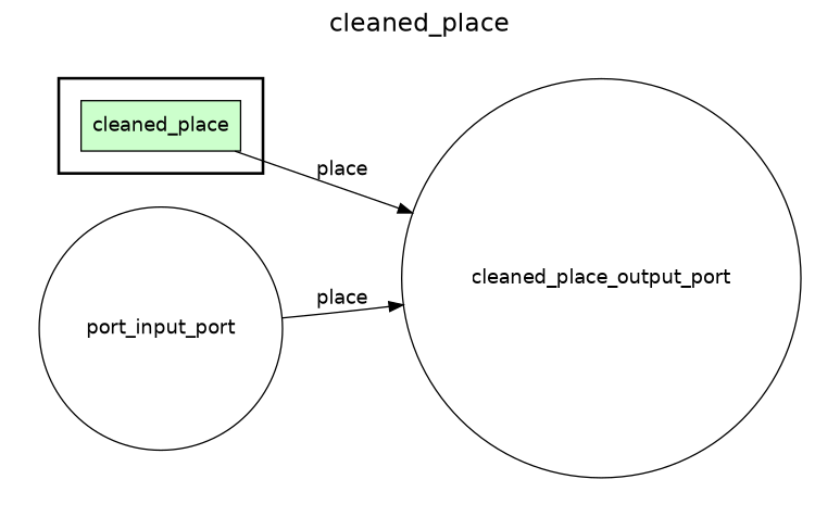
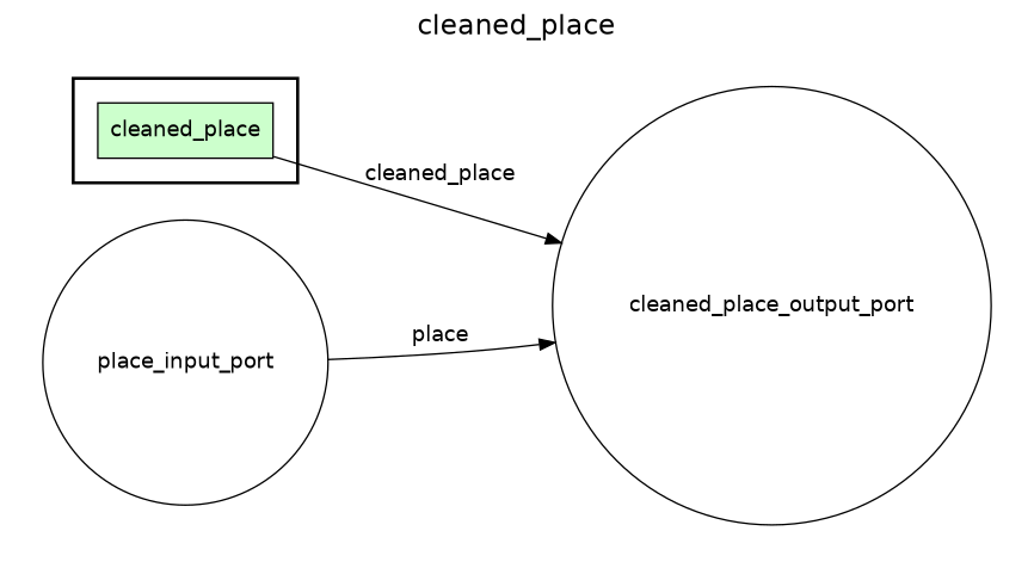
  digraph {
    fontname=Helvetica
    fontsize=18
    label=cleaned_place
    labelloc=t
    rankdir=LR
    node [fillcolor="#FFFFFF" fontname=Helvetica peripheries=1 shape=circle style=filled]
    edge [fontname=Helvetica]
    cleaned_place [fillcolor="#CCFFCC" shape=box]
-   place_input_port [width=0.2 label=port_input_port]
+   place_input_port [width=0.2]
    cleaned_place_output_port [width=0.2]
    subgraph cluster_1 {
      color=black
      label=""
      penwidth=2
      subgraph cluster_2 {
        color=black
        label=""
        penwidth=0
        cleaned_place
      }
    }
    subgraph cluster_3 {
      label=""
      penwidth=0
      subgraph cluster_4 {
        label=""
        penwidth=0
        place_input_port
      }
    }
    subgraph cluster_5 {
      label=""
      penwidth=0
      subgraph cluster_6 {
        label=""
        penwidth=0
        cleaned_place_output_port
      }
    }
-   cleaned_place -> cleaned_place_output_port [label=place]
+   cleaned_place -> cleaned_place_output_port [label=cleaned_place]
    place_input_port -> cleaned_place_output_port [label=place]
  }
